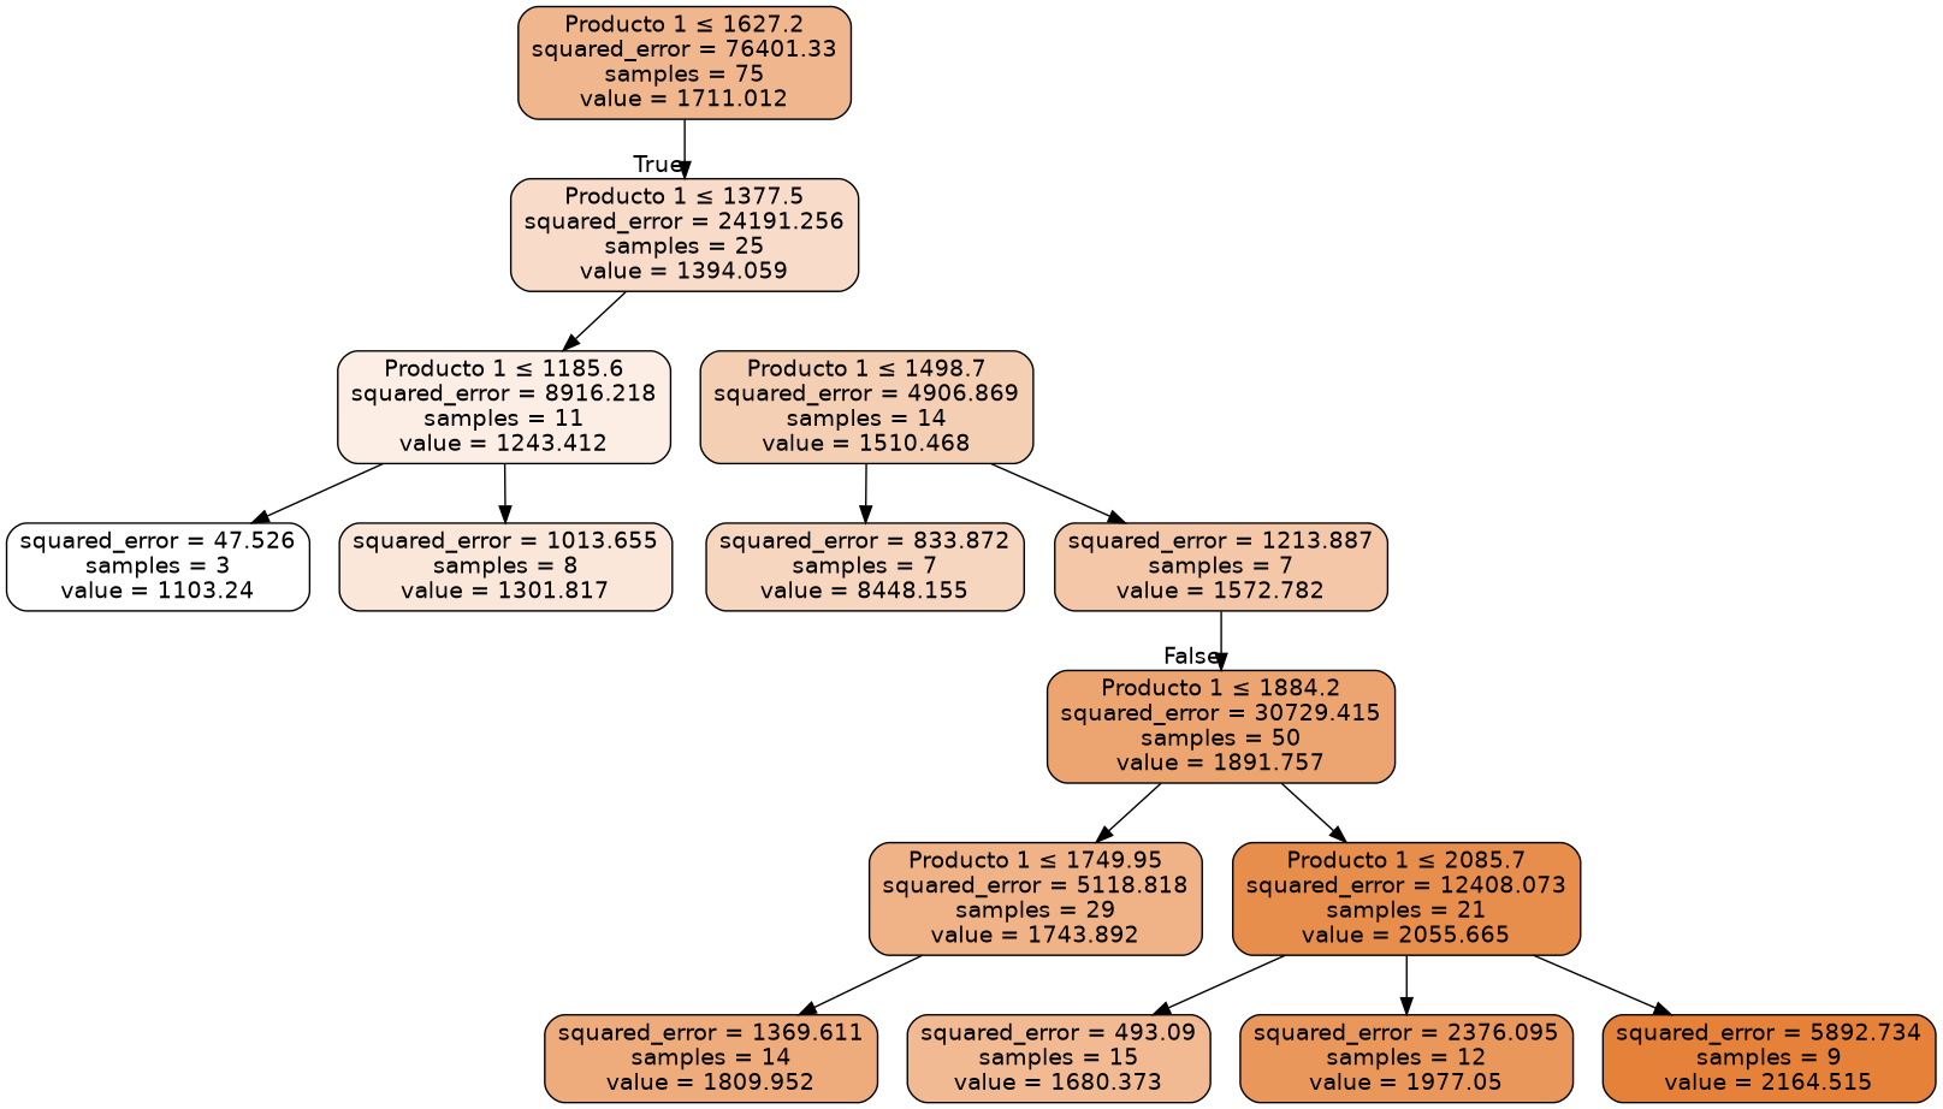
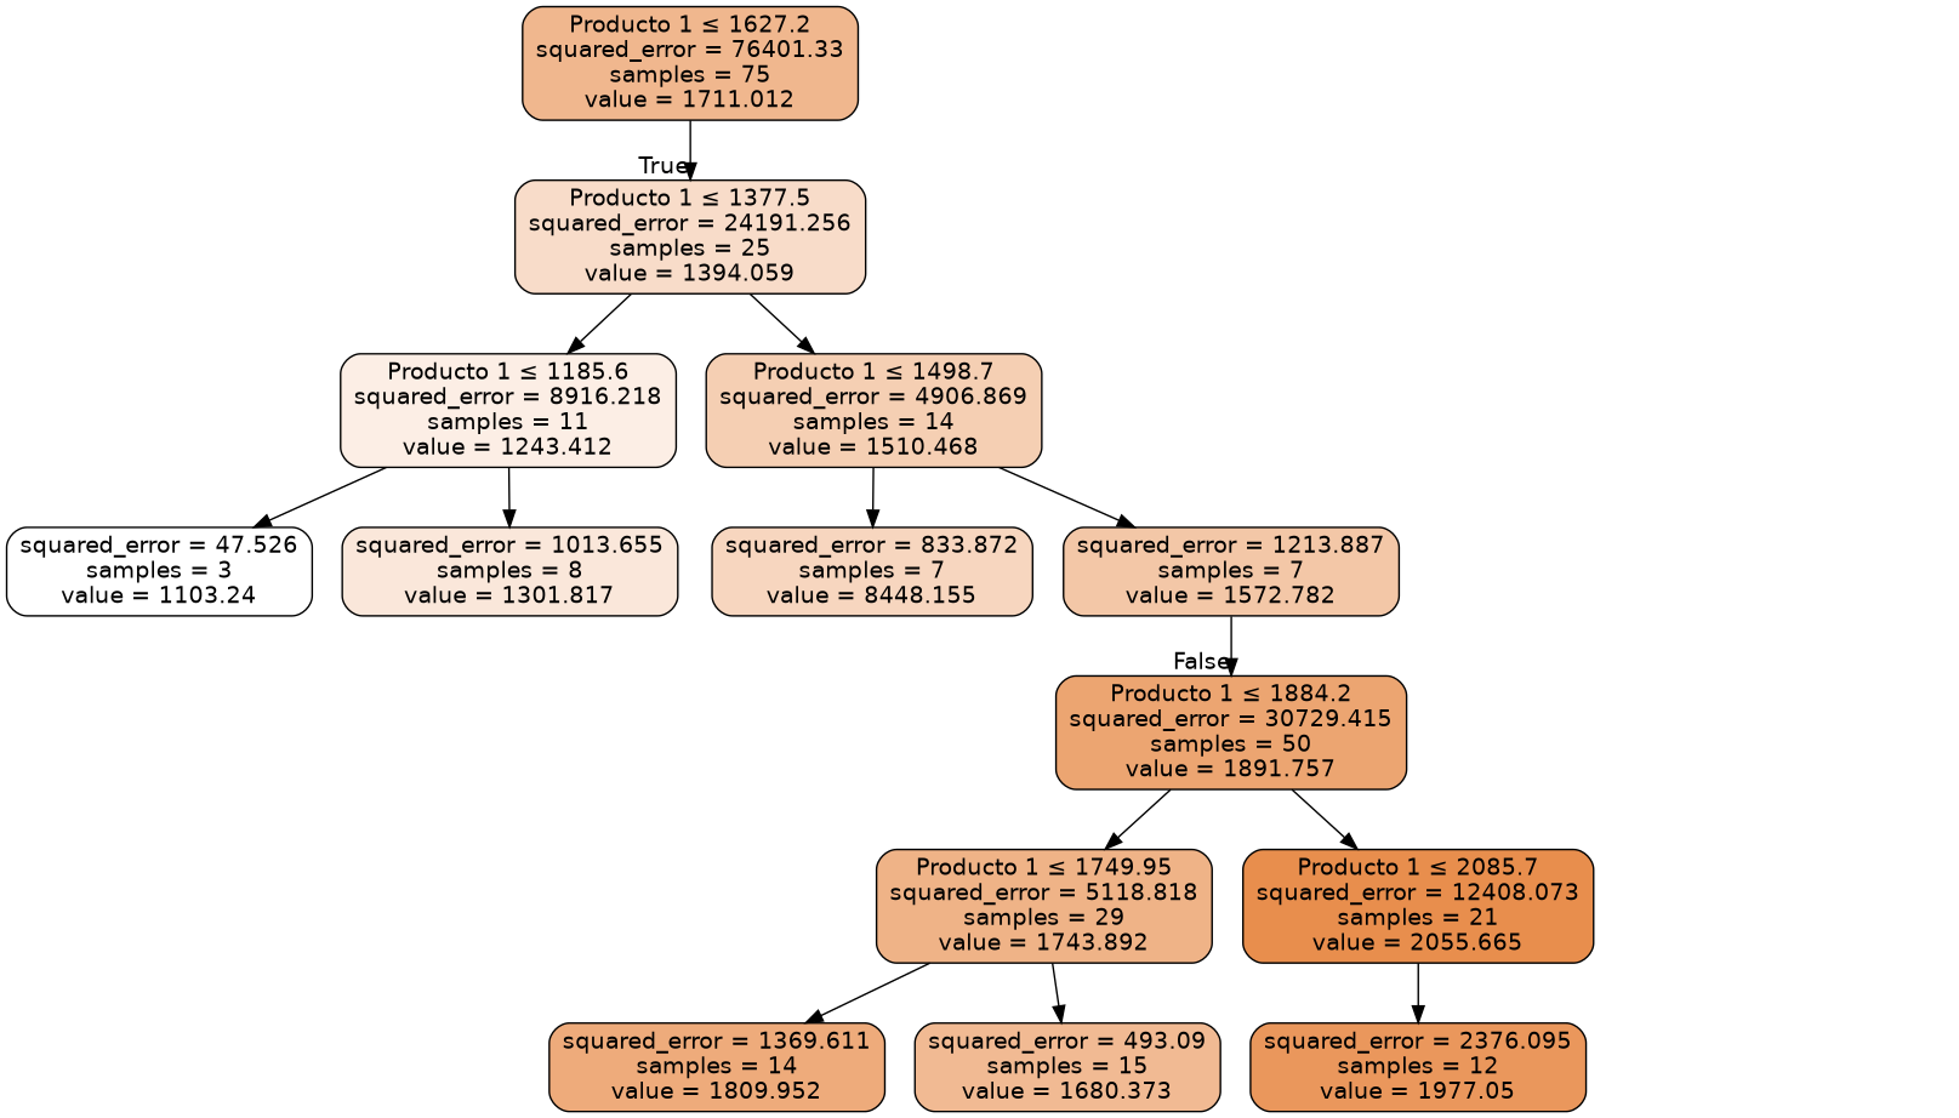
  digraph {
    node [color=black fontname=helvetica shape=box style="filled, rounded"]
    edge [fontname=helvetica]
    n1 [fillcolor="#f0b78e" label=<Producto 1 &le; 1627.2<br/>squared_error = 76401.33<br/>samples = 75<br/>value = 1711.012>]
    n2 [fillcolor="#f8dcc9" label=<Producto 1 &le; 1377.5<br/>squared_error = 24191.256<br/>samples = 25<br/>value = 1394.059>]
    n3 [fillcolor="#fceee5" label=<Producto 1 &le; 1185.6<br/>squared_error = 8916.218<br/>samples = 11<br/>value = 1243.412>]
    n4 [fillcolor="#f5cfb3" label=<Producto 1 &le; 1498.7<br/>squared_error = 4906.869<br/>samples = 14<br/>value = 1510.468>]
    n5 [fillcolor="#eca571" label=<Producto 1 &le; 1884.2<br/>squared_error = 30729.415<br/>samples = 50<br/>value = 1891.757>]
    n6 [fillcolor="#efb387" label=<Producto 1 &le; 1749.95<br/>squared_error = 5118.818<br/>samples = 29<br/>value = 1743.892>]
    n7 [fillcolor="#e88e4d" label=<Producto 1 &le; 2085.7<br/>squared_error = 12408.073<br/>samples = 21<br/>value = 2055.665>]
    n8 [fillcolor="#ffffff" label=<squared_error = 47.526<br/>samples = 3<br/>value = 1103.24>]
    n9 [fillcolor="#fae7da" label=<squared_error = 1013.655<br/>samples = 8<br/>value = 1301.817>]
    n10 [fillcolor="#f7d6bf" label=<squared_error = 833.872<br/>samples = 7<br/>value = 8448.155>]
    n11 [fillcolor="#f3c7a7" label=<squared_error = 1213.887<br/>samples = 7<br/>value = 1572.782>]
    n12 [fillcolor="#f1ba93" label=<squared_error = 493.09<br/>samples = 15<br/>value = 1680.373>]
    n13 [fillcolor="#eeab7b" label=<squared_error = 1369.611<br/>samples = 14<br/>value = 1809.952>]
    n14 [fillcolor="#ea975c" label=<squared_error = 2376.095<br/>samples = 12<br/>value = 1977.05>]
-   n15 [fillcolor="#e58139" label=<squared_error = 5892.734<br/>samples = 9<br/>value = 2164.515>]
    n1 -> n2 [headlabel=True labelangle=45 labeldistance=2.5]
    n2 -> n3
+   n2 -> n4
    n3 -> n8
    n3 -> n9
    n4 -> n10
    n4 -> n11
    n5 -> n6
    n5 -> n7
-   n7 -> n12
+   n6 -> n12
    n6 -> n13
    n7 -> n14
-   n7 -> n15
    n11 -> n5 [headlabel=False labelangle=-45 labeldistance=2.5]
  }
